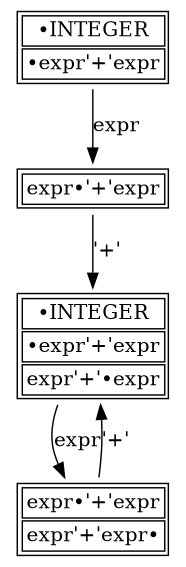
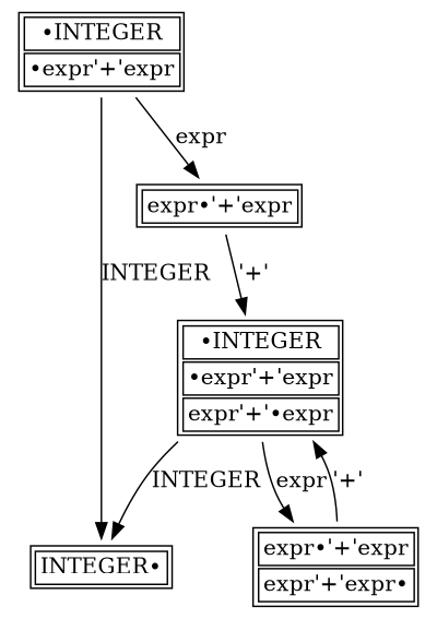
  digraph {
    node [shape=plaintext]
    n1 [label=<<table><tr><td>•INTEGER</td></tr><tr><td>•expr'+'expr</td></tr></table>>]
+   n2 [label=<<table><tr><td>INTEGER•</td></tr></table>>]
    n3 [label=<<table><tr><td>expr•'+'expr</td></tr></table>>]
    n4 [label=<<table><tr><td>•INTEGER</td></tr><tr><td>•expr'+'expr</td></tr><tr><td>expr'+'•expr</td></tr></table>>]
    n5 [label=<<table><tr><td>expr•'+'expr</td></tr><tr><td>expr'+'expr•</td></tr></table>>]
+   n1 -> n2 [label=INTEGER]
    n1 -> n3 [label=expr]
    n3 -> n4 [label="'+'"]
+   n4 -> n2 [label=INTEGER]
    n4 -> n5 [label=expr]
    n5 -> n4 [label="'+'"]
  }
